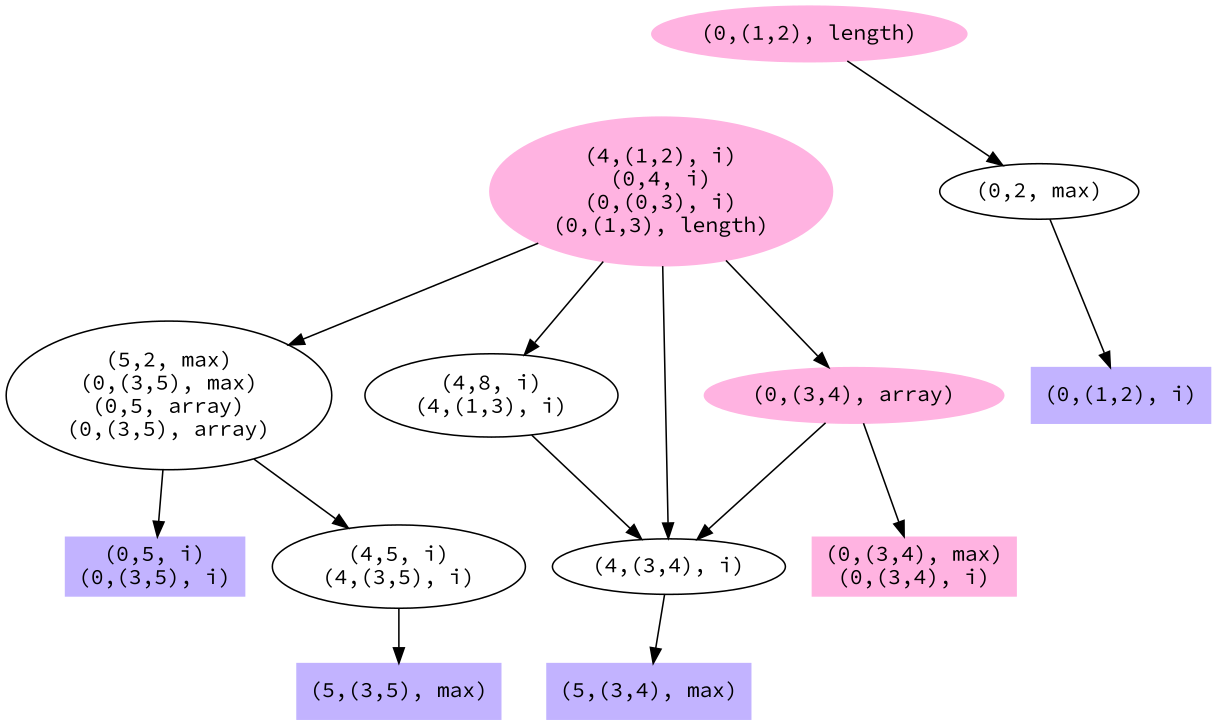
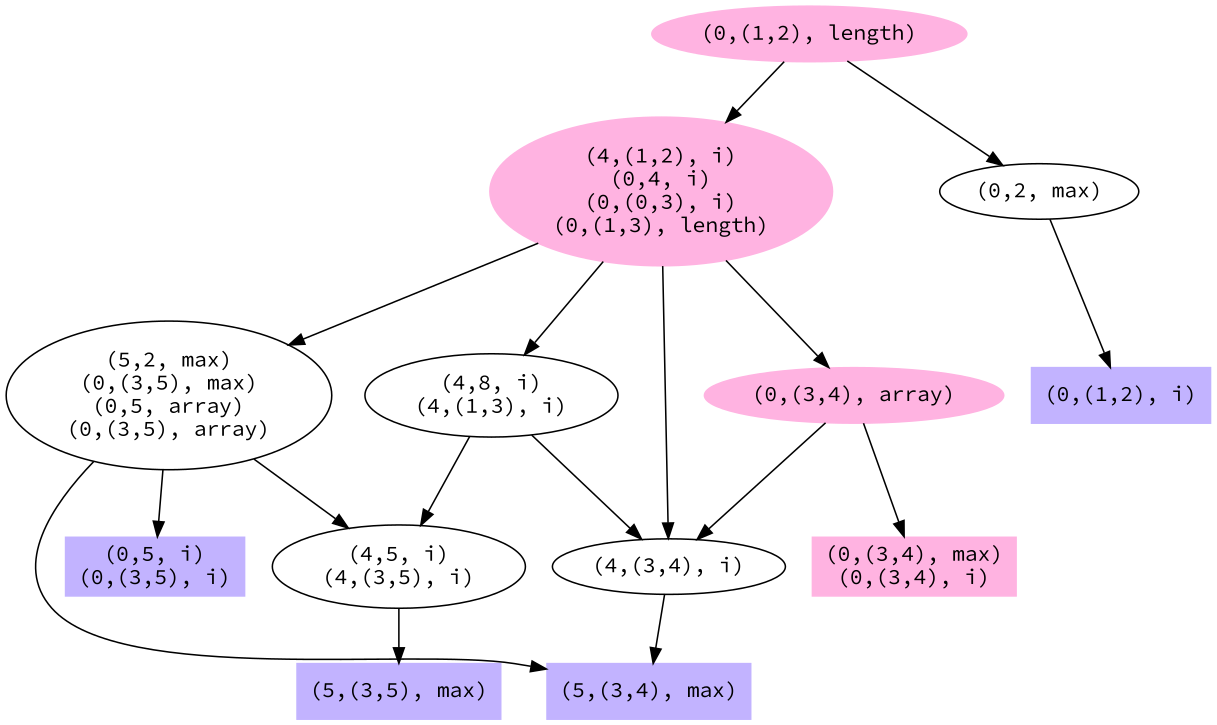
  digraph {
    fontname="Source Code Pro"
    node [fontname="Source Code Pro" style=filled]
    edge [fontname="Source Code Pro"]
    n1 [color=".7 .3 1.0" label="(0,5, i)\n(0,(3,5), i)" shape=box]
    n2 [color=".7 .3 1.0" label="(5,(3,5), max)" shape=box]
    n3 [color=".7 .3 1.0" label="(5,(3,4), max)" shape=box]
    n4 [label="(4,5, i)\n(4,(3,5), i)" style=""]
    n5 [label="(5,2, max)\n(0,(3,5), max)\n(0,5, array)\n(0,(3,5), array)" style=""]
    n6 [color=".9 .3 1.0" label="(0,(3,4), max)\n(0,(3,4), i)" shape=box]
    n7 [label="(4,(3,4), i)" style=""]
    n8 [color=".9 .3 1.0" label="(0,(3,4), array)"]
    n9 [label="(4,8, i)\n(4,(1,3), i)" style=""]
    n10 [color=".9 .3 1.0" label="(4,(1,2), i)\n(0,4, i)\n(0,(0,3), i)\n(0,(1,3), length)"]
    n11 [color=".7 .3 1.0" label="(0,(1,2), i)" shape=box]
    n12 [label="(0,2, max)" style=""]
    n13 [color=".9 .3 1.0" label="(0,(1,2), length)"]
    n4 -> n2
    n5 -> n1
+   n5 -> n3
    n5 -> n4
    n7 -> n3
    n8 -> n6
    n8 -> n7
+   n9 -> n4
    n9 -> n7
    n10 -> n5
    n10 -> n7
    n10 -> n8
    n10 -> n9
    n12 -> n11
+   n13 -> n10
    n13 -> n12
  }
